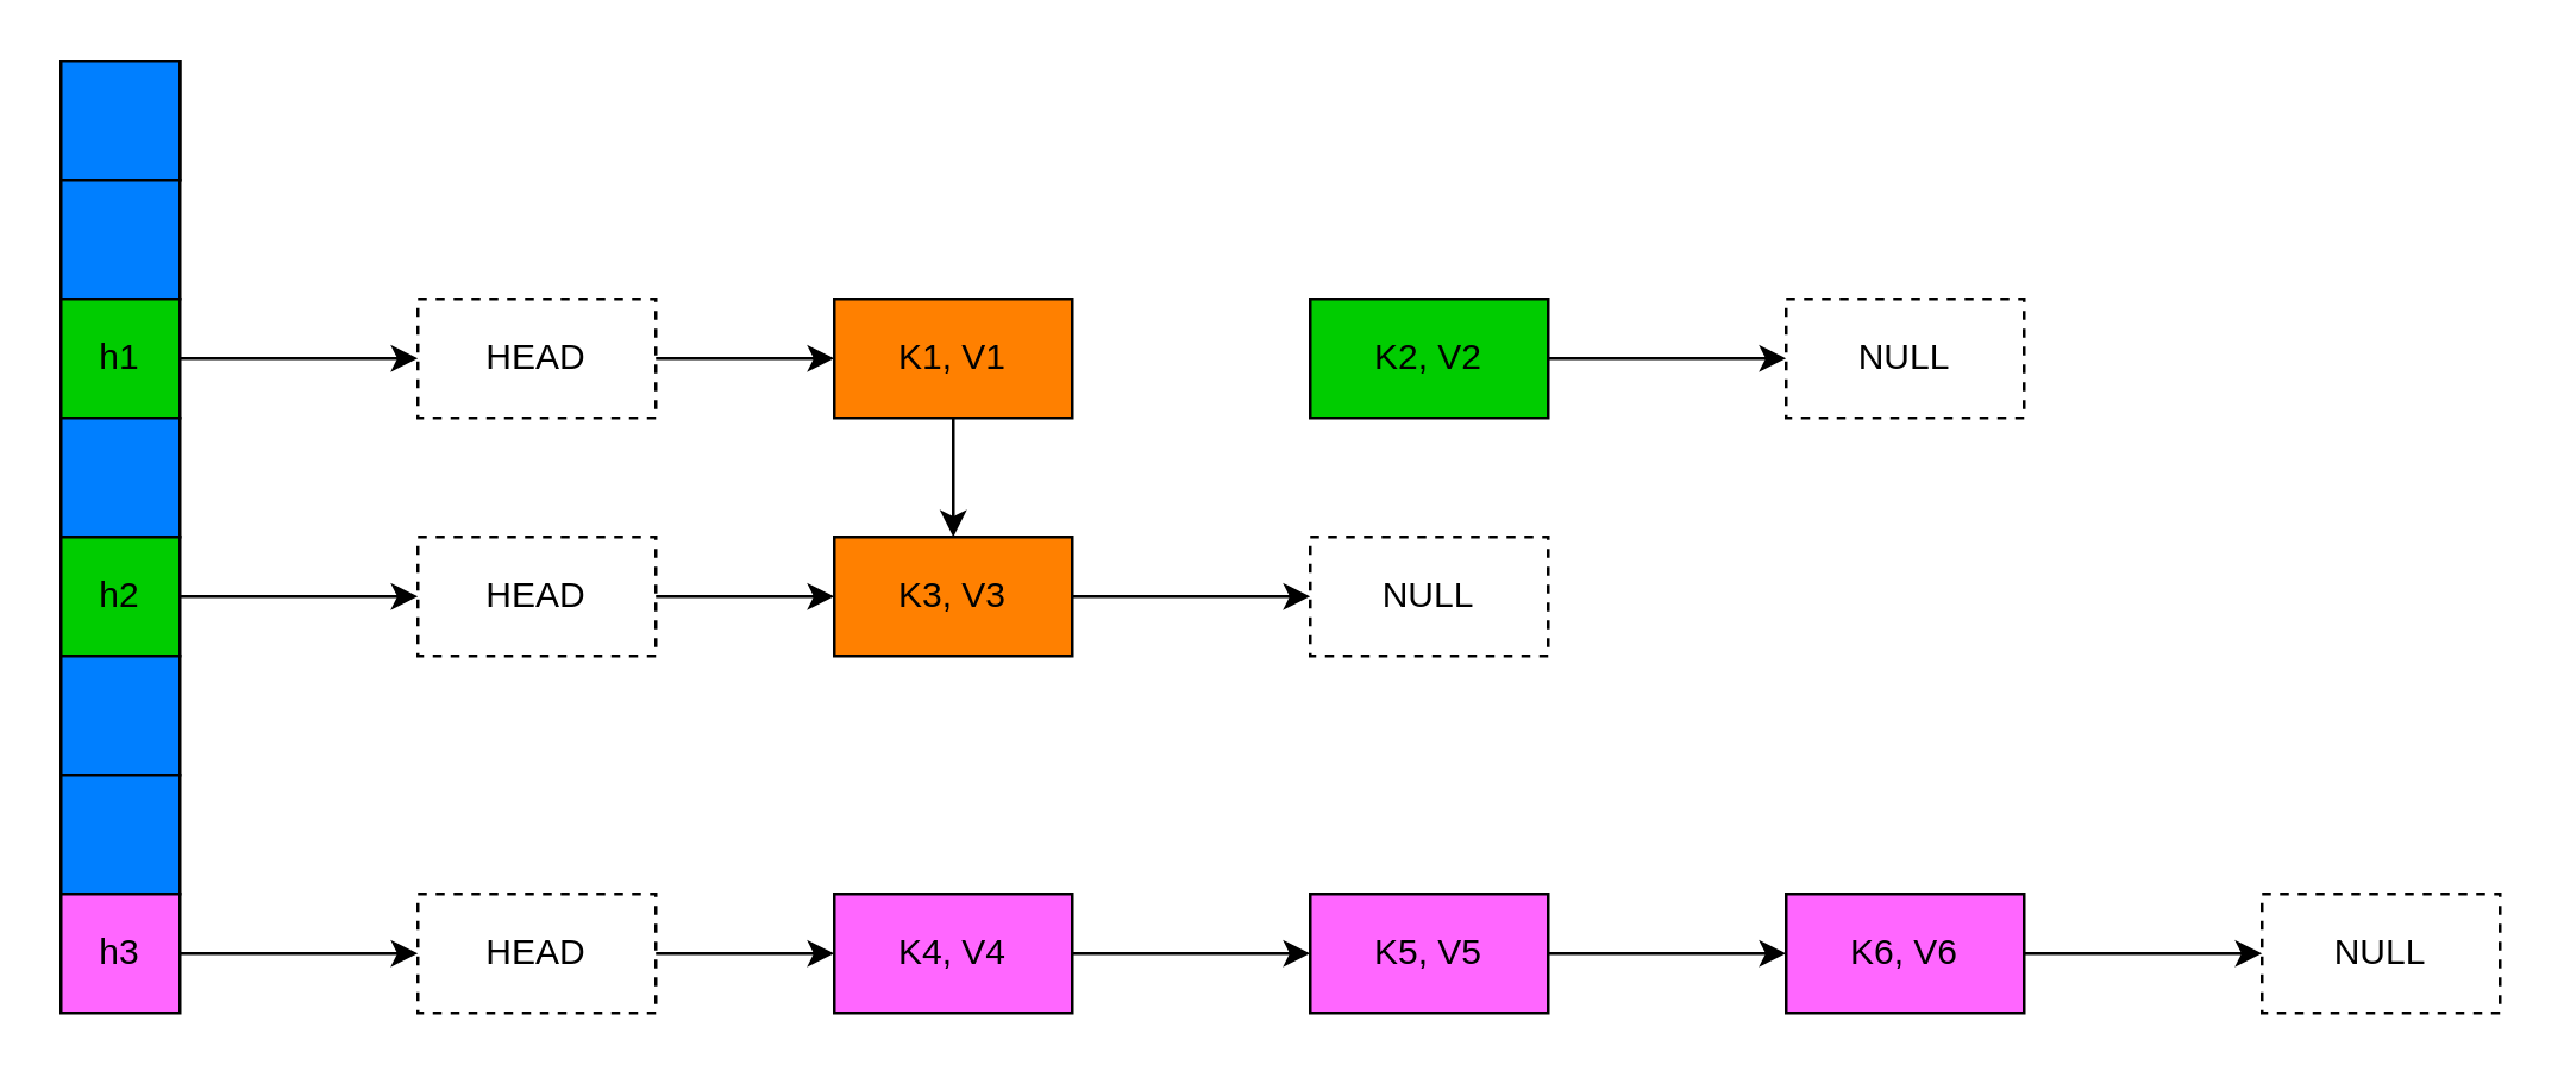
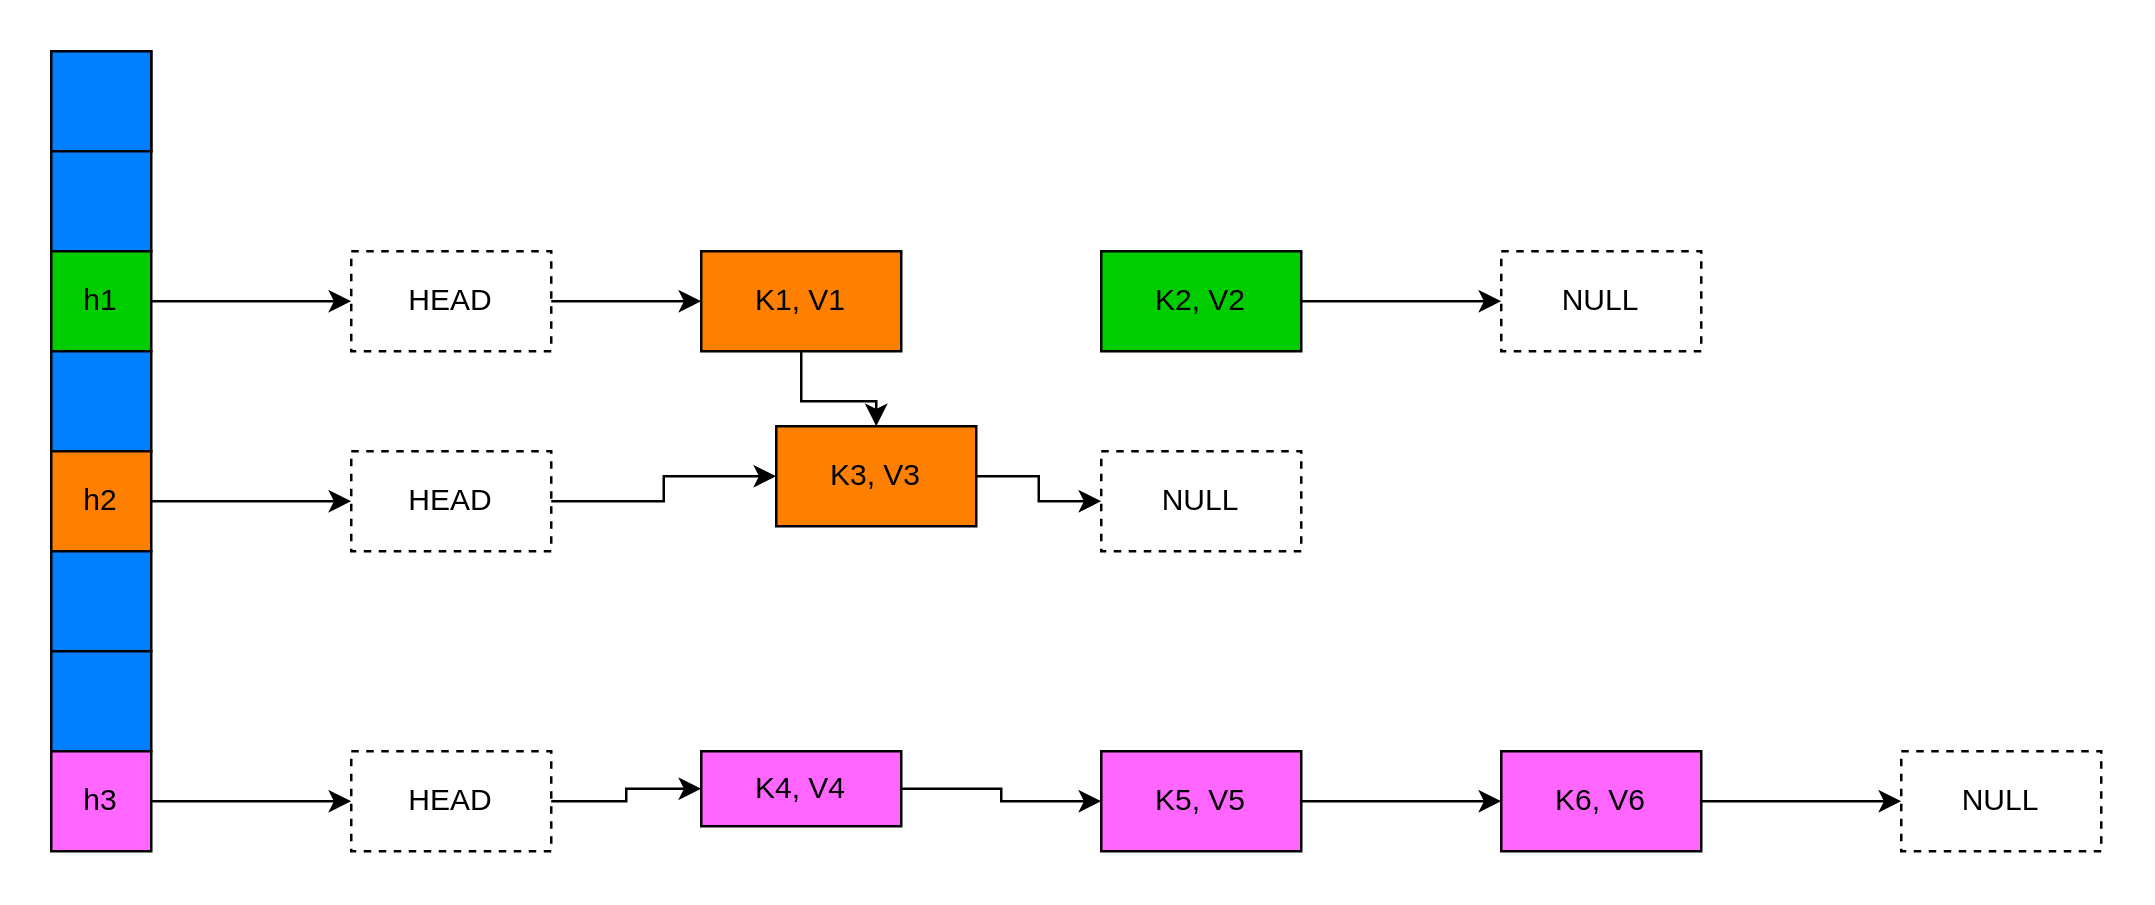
  <mxCell id="0" />
  <mxCell id="1" parent="0" />
  <mxCell id="2" value="" style="rounded=0;whiteSpace=wrap;html=1;" vertex="1" parent="1"><mxGeometry x="20" y="20" width="40" height="40" as="geometry" /></mxCell>
  <mxCell id="3" value="" style="rounded=0;whiteSpace=wrap;html=1;fillColor=#007FFF;" vertex="1" parent="1"><mxGeometry x="20" y="20" width="40" height="40" as="geometry" /></mxCell>
  <mxCell id="4" value="" style="rounded=0;whiteSpace=wrap;html=1;fillColor=#007FFF;" vertex="1" parent="1"><mxGeometry x="20" y="60" width="40" height="40" as="geometry" /></mxCell>
  <mxCell id="5" value="" style="edgeStyle=orthogonalEdgeStyle;rounded=0;orthogonalLoop=1;jettySize=auto;html=1;" edge="1" parent="1" source="6" target="20"><mxGeometry relative="1" as="geometry" /></mxCell>
  <mxCell id="6" value="h1" style="rounded=0;whiteSpace=wrap;html=1;fillColor=#00CC00;" vertex="1" parent="1"><mxGeometry x="20" y="100" width="40" height="40" as="geometry" /></mxCell>
  <mxCell id="7" value="" style="rounded=0;whiteSpace=wrap;html=1;fillColor=#007FFF;" vertex="1" parent="1"><mxGeometry x="20" y="140" width="40" height="40" as="geometry" /></mxCell>
  <mxCell id="8" style="edgeStyle=orthogonalEdgeStyle;rounded=0;orthogonalLoop=1;jettySize=auto;html=1;entryX=0;entryY=0.5;entryDx=0;entryDy=0;" edge="1" parent="1" source="9" target="22"><mxGeometry relative="1" as="geometry" /></mxCell>
- <mxCell id="9" value="h2" style="rounded=0;whiteSpace=wrap;html=1;fillColor=#00cc00;" vertex="1" parent="1"><mxGeometry x="20" y="180" width="40" height="40" as="geometry" /></mxCell>
+ <mxCell id="9" value="h2" style="rounded=0;whiteSpace=wrap;html=1;fillColor=#FF8000;" vertex="1" parent="1"><mxGeometry x="20" y="180" width="40" height="40" as="geometry" /></mxCell>
  <mxCell id="10" value="" style="rounded=0;whiteSpace=wrap;html=1;fillColor=#007FFF;" vertex="1" parent="1"><mxGeometry x="20" y="220" width="40" height="40" as="geometry" /></mxCell>
  <mxCell id="11" value="" style="rounded=0;whiteSpace=wrap;html=1;fillColor=#007FFF;" vertex="1" parent="1"><mxGeometry x="20" y="260" width="40" height="40" as="geometry" /></mxCell>
  <mxCell id="12" style="edgeStyle=orthogonalEdgeStyle;rounded=0;orthogonalLoop=1;jettySize=auto;html=1;exitX=1;exitY=0.5;exitDx=0;exitDy=0;entryX=0;entryY=0.5;entryDx=0;entryDy=0;" edge="1" parent="1" source="13" target="27"><mxGeometry relative="1" as="geometry" /></mxCell>
  <mxCell id="13" value="h3" style="rounded=0;whiteSpace=wrap;html=1;fillColor=#FF66FF;" vertex="1" parent="1"><mxGeometry x="20" y="300" width="40" height="40" as="geometry" /></mxCell>
  <mxCell id="14" value="" style="edgeStyle=orthogonalEdgeStyle;rounded=0;orthogonalLoop=1;jettySize=auto;html=1;" edge="1" parent="1" source="15" target="24"><mxGeometry relative="1" as="geometry" /></mxCell>
  <mxCell id="15" value="K1, V1" style="rounded=0;whiteSpace=wrap;html=1;fillColor=#ff8000;" vertex="1" parent="1"><mxGeometry x="280" y="100" width="80" height="40" as="geometry" /></mxCell>
  <mxCell id="16" value="" style="edgeStyle=orthogonalEdgeStyle;rounded=0;orthogonalLoop=1;jettySize=auto;html=1;" edge="1" parent="1" source="17" target="18"><mxGeometry relative="1" as="geometry" /></mxCell>
  <mxCell id="17" value="K2, V2" style="rounded=0;whiteSpace=wrap;html=1;fillColor=#00CC00;" vertex="1" parent="1"><mxGeometry x="440" y="100" width="80" height="40" as="geometry" /></mxCell>
  <mxCell id="18" value="NULL" style="rounded=0;whiteSpace=wrap;html=1;fillColor=none;dashed=1;" vertex="1" parent="1"><mxGeometry x="600" y="100" width="80" height="40" as="geometry" /></mxCell>
  <mxCell id="19" style="edgeStyle=orthogonalEdgeStyle;rounded=0;orthogonalLoop=1;jettySize=auto;html=1;entryX=0;entryY=0.5;entryDx=0;entryDy=0;" edge="1" parent="1" source="20" target="15"><mxGeometry relative="1" as="geometry" /></mxCell>
  <mxCell id="20" value="HEAD" style="whiteSpace=wrap;html=1;fillColor=none;rounded=0;dashed=1;" vertex="1" parent="1"><mxGeometry x="140" y="100" width="80" height="40" as="geometry" /></mxCell>
  <mxCell id="21" style="edgeStyle=orthogonalEdgeStyle;rounded=0;orthogonalLoop=1;jettySize=auto;html=1;exitX=1;exitY=0.5;exitDx=0;exitDy=0;entryX=0;entryY=0.5;entryDx=0;entryDy=0;" edge="1" parent="1" source="22" target="24"><mxGeometry relative="1" as="geometry" /></mxCell>
  <mxCell id="22" value="HEAD" style="whiteSpace=wrap;html=1;fillColor=none;rounded=0;dashed=1;" vertex="1" parent="1"><mxGeometry x="140" y="180" width="80" height="40" as="geometry" /></mxCell>
  <mxCell id="23" value="" style="edgeStyle=orthogonalEdgeStyle;rounded=0;orthogonalLoop=1;jettySize=auto;html=1;" edge="1" parent="1" source="24" target="25"><mxGeometry relative="1" as="geometry" /></mxCell>
- <mxCell id="24" value="K3, V3" style="rounded=0;whiteSpace=wrap;html=1;fillColor=#FF8000;" vertex="1" parent="1"><mxGeometry x="280" y="180" width="80" height="40" as="geometry" /></mxCell>
+ <mxCell id="24" value="K3, V3" style="rounded=0;whiteSpace=wrap;html=1;fillColor=#FF8000;" vertex="1" parent="1"><mxGeometry x="310" y="170" width="80" height="40" as="geometry" /></mxCell>
  <mxCell id="25" value="NULL" style="rounded=0;whiteSpace=wrap;html=1;fillColor=none;dashed=1;" vertex="1" parent="1"><mxGeometry x="440" y="180" width="80" height="40" as="geometry" /></mxCell>
  <mxCell id="26" style="edgeStyle=orthogonalEdgeStyle;rounded=0;orthogonalLoop=1;jettySize=auto;html=1;entryX=0;entryY=0.5;entryDx=0;entryDy=0;" edge="1" parent="1" source="27" target="29"><mxGeometry relative="1" as="geometry" /></mxCell>
  <mxCell id="27" value="HEAD" style="whiteSpace=wrap;html=1;fillColor=none;rounded=0;dashed=1;" vertex="1" parent="1"><mxGeometry x="140" y="300" width="80" height="40" as="geometry" /></mxCell>
  <mxCell id="28" value="" style="edgeStyle=orthogonalEdgeStyle;rounded=0;orthogonalLoop=1;jettySize=auto;html=1;" edge="1" parent="1" source="29" target="31"><mxGeometry relative="1" as="geometry" /></mxCell>
- <mxCell id="29" value="K4, V4" style="rounded=0;whiteSpace=wrap;html=1;fillColor=#FF66FF;" vertex="1" parent="1"><mxGeometry x="280" y="300" width="80" height="40" as="geometry" /></mxCell>
+ <mxCell id="29" value="K4, V4" style="rounded=0;whiteSpace=wrap;html=1;fillColor=#FF66FF;" vertex="1" parent="1"><mxGeometry x="280" y="300" width="80" height="30" as="geometry" /></mxCell>
  <mxCell id="30" value="" style="edgeStyle=orthogonalEdgeStyle;rounded=0;orthogonalLoop=1;jettySize=auto;html=1;" edge="1" parent="1" source="31" target="33"><mxGeometry relative="1" as="geometry" /></mxCell>
  <mxCell id="31" value="K5, V5" style="rounded=0;whiteSpace=wrap;html=1;fillColor=#FF66FF;" vertex="1" parent="1"><mxGeometry x="440" y="300" width="80" height="40" as="geometry" /></mxCell>
  <mxCell id="32" value="" style="edgeStyle=orthogonalEdgeStyle;rounded=0;orthogonalLoop=1;jettySize=auto;html=1;" edge="1" parent="1" source="33" target="34"><mxGeometry relative="1" as="geometry" /></mxCell>
  <mxCell id="33" value="K6, V6" style="rounded=0;whiteSpace=wrap;html=1;fillColor=#FF66FF;" vertex="1" parent="1"><mxGeometry x="600" y="300" width="80" height="40" as="geometry" /></mxCell>
  <mxCell id="34" value="NULL" style="rounded=0;whiteSpace=wrap;html=1;fillColor=none;dashed=1;" vertex="1" parent="1"><mxGeometry x="760" y="300" width="80" height="40" as="geometry" /></mxCell>
